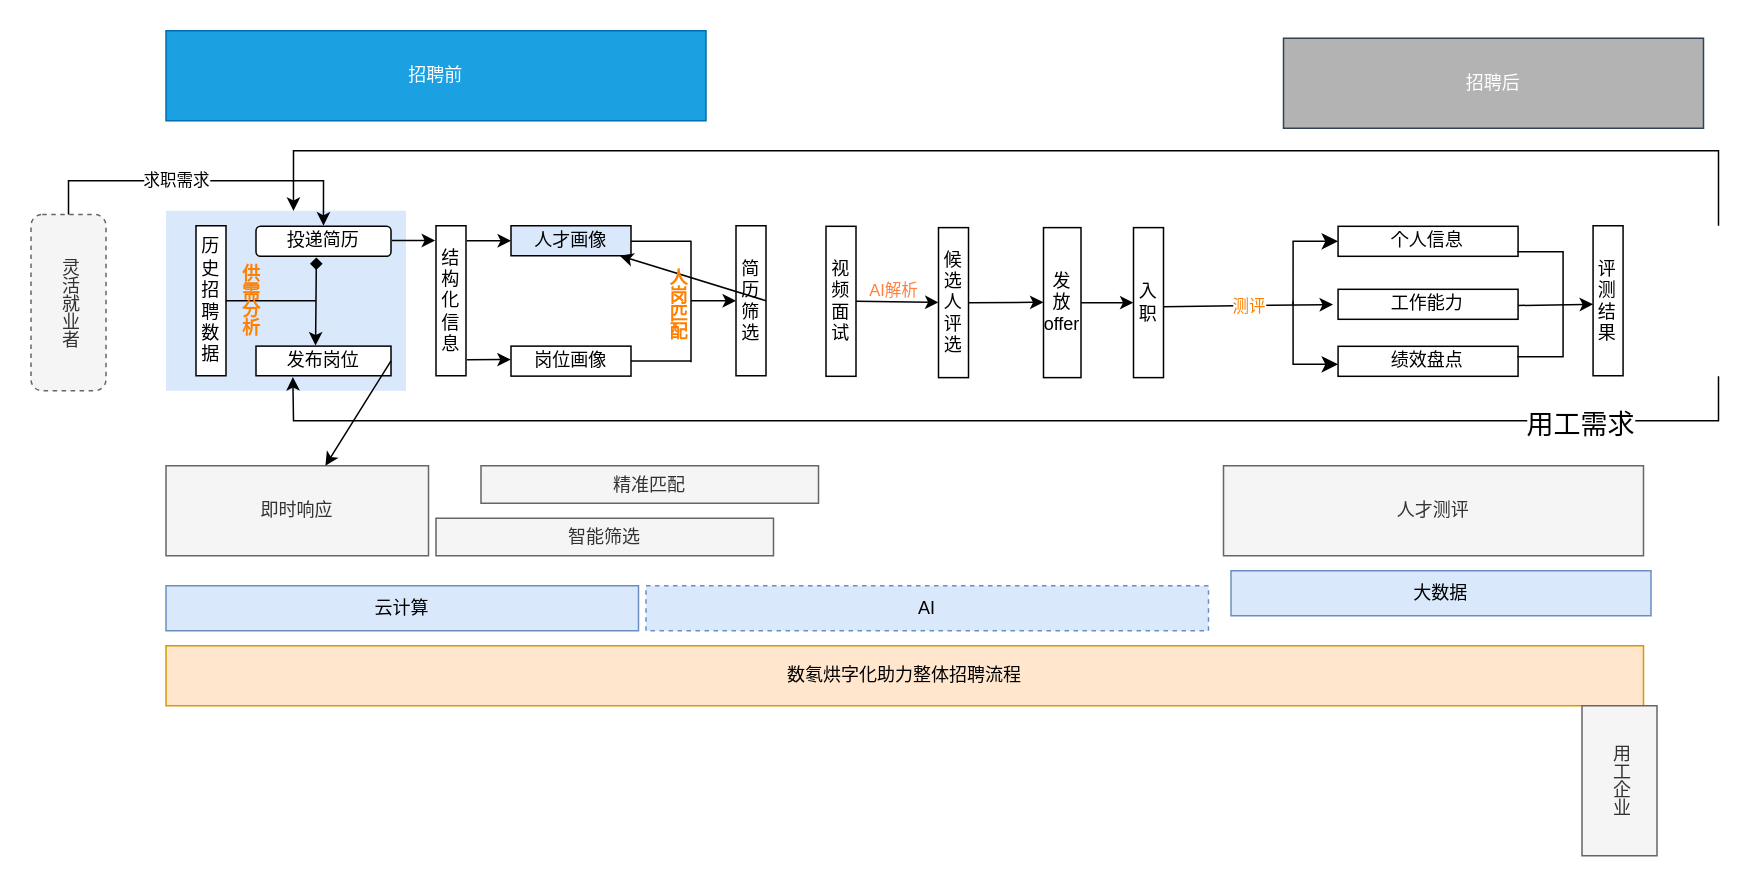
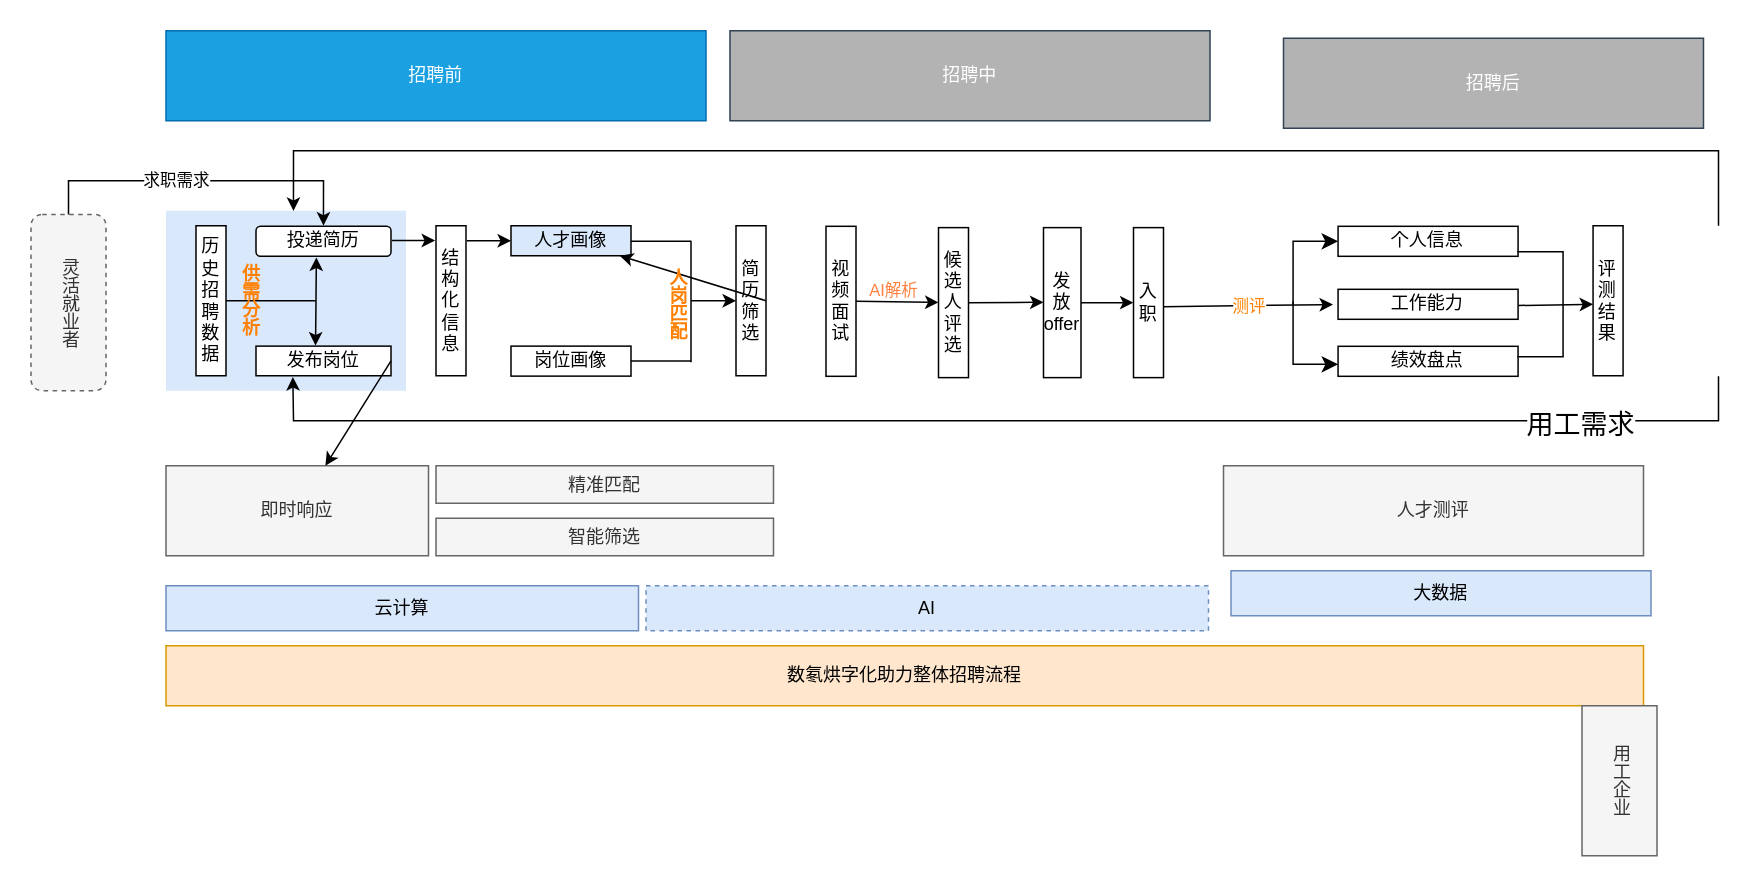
  <mxCell id="0" />
  <mxCell id="1" parent="0" />
  <mxCell id="2" value="" style="rounded=0;whiteSpace=wrap;html=1;fillColor=#dae8fc;strokeColor=none;" vertex="1" parent="1"><mxGeometry x="110" y="140" width="160" height="120" as="geometry" /></mxCell>
+ <mxCell id="3" value="招聘中" style="rounded=0;whiteSpace=wrap;html=1;fillColor=#B3B3B3;strokeColor=#314354;fontColor=#ffffff;" parent="1" vertex="1"><mxGeometry x="486" y="20" width="320" height="60" as="geometry" /></mxCell>
  <mxCell id="4" value="招聘后" style="rounded=0;whiteSpace=wrap;html=1;fillColor=#B3B3B3;strokeColor=#314354;fontColor=#ffffff;" parent="1" vertex="1"><mxGeometry x="855" y="25" width="280" height="60" as="geometry" /></mxCell>
  <mxCell id="5" value="云计算" style="rounded=0;whiteSpace=wrap;html=1;fillColor=#dae8fc;strokeColor=#6c8ebf;" parent="1" vertex="1"><mxGeometry x="110" y="390" width="315" height="30" as="geometry" /></mxCell>
  <mxCell id="6" value="AI" style="rounded=0;whiteSpace=wrap;html=1;fillColor=#dae8fc;strokeColor=#6c8ebf;dashed=1;" parent="1" vertex="1"><mxGeometry x="430" y="390" width="375" height="30" as="geometry" /></mxCell>
  <mxCell id="7" value="大数据" style="rounded=0;whiteSpace=wrap;html=1;fillColor=#dae8fc;strokeColor=#6c8ebf;" parent="1" vertex="1"><mxGeometry x="820" y="380" width="280" height="30" as="geometry" /></mxCell>
  <mxCell id="8" value="数氡烘字化助力整体招聘流程" style="rounded=0;whiteSpace=wrap;html=1;fillColor=#ffe6cc;strokeColor=#d79b00;" parent="1" vertex="1"><mxGeometry x="110" y="430" width="985" height="40" as="geometry" /></mxCell>
  <mxCell id="9" value="即时响应" style="rounded=0;whiteSpace=wrap;html=1;fillColor=#f5f5f5;fontColor=#333333;strokeColor=#666666;" parent="1" vertex="1"><mxGeometry x="110" y="310" width="175" height="60" as="geometry" /></mxCell>
- <mxCell id="10" value="精准匹配" style="rounded=0;whiteSpace=wrap;html=1;fillColor=#f5f5f5;fontColor=#333333;strokeColor=#666666;" parent="1" vertex="1"><mxGeometry x="320" y="310" width="225" height="25" as="geometry" /></mxCell>
+ <mxCell id="10" value="精准匹配" style="rounded=0;whiteSpace=wrap;html=1;fillColor=#f5f5f5;fontColor=#333333;strokeColor=#666666;" parent="1" vertex="1"><mxGeometry x="290" y="310" width="225" height="25" as="geometry" /></mxCell>
  <mxCell id="11" value="智能筛选" style="rounded=0;whiteSpace=wrap;html=1;fillColor=#f5f5f5;fontColor=#333333;strokeColor=#666666;" parent="1" vertex="1"><mxGeometry x="290" y="345" width="225" height="25" as="geometry" /></mxCell>
  <mxCell id="12" value="人才测评" style="rounded=0;whiteSpace=wrap;html=1;fillColor=#f5f5f5;fontColor=#333333;strokeColor=#666666;" parent="1" vertex="1"><mxGeometry x="815" y="310" width="280" height="60" as="geometry" /></mxCell>
  <mxCell id="13" value="结构化信息" style="rounded=0;whiteSpace=wrap;html=1;" parent="1" vertex="1"><mxGeometry x="290" y="150" width="20" height="100" as="geometry" /></mxCell>
  <mxCell id="14" value="灵活就业者" style="rounded=1;whiteSpace=wrap;html=1;dashed=1;fillColor=#f5f5f5;fontColor=#333333;strokeColor=#666666;gradientColor=none;horizontal=1;textDirection=vertical-lr;" parent="1" vertex="1"><mxGeometry x="20" y="142.5" width="50" height="117.5" as="geometry" /></mxCell>
  <mxCell id="15" value="投递简历" style="whiteSpace=wrap;html=1;rounded=1;" parent="1" vertex="1"><mxGeometry x="170" y="150.37" width="90" height="20" as="geometry" /></mxCell>
  <mxCell id="16" value="发布岗位" style="rounded=0;whiteSpace=wrap;html=1;" parent="1" vertex="1"><mxGeometry x="170" y="230.25" width="90" height="19.75" as="geometry" /></mxCell>
  <mxCell id="17" value="历史招聘数据" style="rounded=0;whiteSpace=wrap;html=1;fillColor=default;" parent="1" vertex="1"><mxGeometry x="130" y="150" width="20" height="100" as="geometry" /></mxCell>
  <mxCell id="18" value="人才画像" style="rounded=0;whiteSpace=wrap;html=1;fillColor=#dae8fc;" parent="1" vertex="1"><mxGeometry x="340" y="150" width="80" height="20" as="geometry" /></mxCell>
  <mxCell id="19" value="岗位画像" style="rounded=0;whiteSpace=wrap;html=1;" parent="1" vertex="1"><mxGeometry x="340" y="230.25" width="80" height="20" as="geometry" /></mxCell>
  <mxCell id="20" value="简历筛选" style="rounded=0;whiteSpace=wrap;html=1;" parent="1" vertex="1"><mxGeometry x="490" y="150" width="20" height="100" as="geometry" /></mxCell>
  <mxCell id="21" value="视频面试" style="rounded=0;whiteSpace=wrap;html=1;" parent="1" vertex="1"><mxGeometry x="550" y="150.37" width="20" height="100" as="geometry" /></mxCell>
  <mxCell id="22" value="发放offer" style="rounded=0;whiteSpace=wrap;html=1;" parent="1" vertex="1"><mxGeometry x="695" y="151.25" width="25" height="100" as="geometry" /></mxCell>
  <mxCell id="23" value="个人信息" style="rounded=0;whiteSpace=wrap;html=1;" parent="1" vertex="1"><mxGeometry x="891.38" y="150.37" width="120" height="20" as="geometry" /></mxCell>
  <mxCell id="24" value="工作能力" style="rounded=0;whiteSpace=wrap;html=1;" parent="1" vertex="1"><mxGeometry x="891.38" y="192.37" width="120" height="20" as="geometry" /></mxCell>
  <mxCell id="25" value="绩效盘点" style="rounded=0;whiteSpace=wrap;html=1;" parent="1" vertex="1"><mxGeometry x="891.38" y="230.37" width="120" height="20" as="geometry" /></mxCell>
  <mxCell id="26" value="评测结果" style="rounded=0;whiteSpace=wrap;html=1;" parent="1" vertex="1"><mxGeometry x="1061.38" y="150" width="20" height="100" as="geometry" /></mxCell>
  <mxCell id="27" value="" style="endArrow=none;html=1;rounded=0;exitX=1;exitY=0.5;exitDx=0;exitDy=0;" edge="1" parent="1" source="17"><mxGeometry width="50" height="50" relative="1" as="geometry"><mxPoint x="130" y="240" as="sourcePoint" /><mxPoint x="210" y="200" as="targetPoint" /></mxGeometry></mxCell>
- <mxCell id="28" value="" style="endArrow=diamond;startArrow=classic;html=1;rounded=0;entryX=0.447;entryY=1.037;entryDx=0;entryDy=0;entryPerimeter=0;exitX=0.441;exitY=-0.019;exitDx=0;exitDy=0;exitPerimeter=0;" edge="1" parent="1" source="16" target="15"><mxGeometry width="50" height="50" relative="1" as="geometry"><mxPoint x="215" y="227.281" as="sourcePoint" /><mxPoint x="215.18" y="170.37" as="targetPoint" /><Array as="points"><mxPoint x="210" y="200" /></Array></mxGeometry></mxCell>
+ <mxCell id="28" value="" style="endArrow=classic;startArrow=classic;html=1;rounded=0;entryX=0.447;entryY=1.037;entryDx=0;entryDy=0;entryPerimeter=0;exitX=0.441;exitY=-0.019;exitDx=0;exitDy=0;exitPerimeter=0;" edge="1" parent="1" source="16" target="15"><mxGeometry width="50" height="50" relative="1" as="geometry"><mxPoint x="215" y="227.281" as="sourcePoint" /><mxPoint x="215.18" y="170.37" as="targetPoint" /><Array as="points"><mxPoint x="210" y="200" /></Array></mxGeometry></mxCell>
  <mxCell id="29" value="" style="endArrow=classic;html=1;rounded=0;entryX=-0.03;entryY=0.099;entryDx=0;entryDy=0;entryPerimeter=0;exitX=1.007;exitY=0.47;exitDx=0;exitDy=0;exitPerimeter=0;" edge="1" parent="1" source="15" target="13"><mxGeometry width="50" height="50" relative="1" as="geometry"><mxPoint x="263" y="158" as="sourcePoint" /><mxPoint x="290" y="200" as="targetPoint" /></mxGeometry></mxCell>
  <mxCell id="30" value="" style="endArrow=classic;html=1;rounded=0;exitX=1;exitY=0.5;exitDx=0;exitDy=0;" edge="1" parent="1" source="16" target="9"><mxGeometry width="50" height="50" relative="1" as="geometry"><mxPoint x="260" y="250" as="sourcePoint" /><mxPoint x="310" y="200" as="targetPoint" /></mxGeometry></mxCell>
  <mxCell id="31" value="" style="endArrow=classic;html=1;rounded=0;entryX=0;entryY=0.5;entryDx=0;entryDy=0;exitX=1.024;exitY=0.1;exitDx=0;exitDy=0;exitPerimeter=0;" edge="1" parent="1" source="13" target="18"><mxGeometry width="50" height="50" relative="1" as="geometry"><mxPoint x="310" y="260" as="sourcePoint" /><mxPoint x="350" y="210" as="targetPoint" /></mxGeometry></mxCell>
- <mxCell id="32" value="" style="endArrow=classic;html=1;rounded=0;exitX=1.03;exitY=0.893;exitDx=0;exitDy=0;exitPerimeter=0;entryX=-0.002;entryY=0.448;entryDx=0;entryDy=0;entryPerimeter=0;" edge="1" parent="1" source="13" target="19"><mxGeometry width="50" height="50" relative="1" as="geometry"><mxPoint x="300" y="230" as="sourcePoint" /><mxPoint x="350" y="180" as="targetPoint" /></mxGeometry></mxCell>
  <mxCell id="33" value="" style="endArrow=none;html=1;rounded=0;" edge="1" parent="1"><mxGeometry width="50" height="50" relative="1" as="geometry"><mxPoint x="420" y="160.34" as="sourcePoint" /><mxPoint x="460" y="160.34" as="targetPoint" /></mxGeometry></mxCell>
  <mxCell id="34" value="" style="endArrow=none;html=1;rounded=0;" edge="1" parent="1"><mxGeometry width="50" height="50" relative="1" as="geometry"><mxPoint x="420" y="240.23" as="sourcePoint" /><mxPoint x="460" y="240.23" as="targetPoint" /></mxGeometry></mxCell>
  <mxCell id="35" value="" style="endArrow=none;html=1;rounded=0;" edge="1" parent="1"><mxGeometry width="50" height="50" relative="1" as="geometry"><mxPoint x="460" y="241" as="sourcePoint" /><mxPoint x="460" y="160" as="targetPoint" /></mxGeometry></mxCell>
  <mxCell id="36" value="" style="endArrow=classic;html=1;rounded=0;entryX=0;entryY=0.5;entryDx=0;entryDy=0;" edge="1" parent="1" target="20"><mxGeometry width="50" height="50" relative="1" as="geometry"><mxPoint x="460" y="200" as="sourcePoint" /><mxPoint x="510" y="152.5" as="targetPoint" /></mxGeometry></mxCell>
  <mxCell id="37" value="" style="endArrow=classic;html=1;rounded=0;exitX=1;exitY=0.5;exitDx=0;exitDy=0;" edge="1" parent="1" source="20" target="18"><mxGeometry width="50" height="50" relative="1" as="geometry"><mxPoint x="480" y="252.5" as="sourcePoint" /><mxPoint x="530" y="202.5" as="targetPoint" /></mxGeometry></mxCell>
  <mxCell id="38" value="" style="endArrow=classic;html=1;rounded=0;entryX=-0.028;entryY=0.507;entryDx=0;entryDy=0;entryPerimeter=0;exitX=0.98;exitY=0.528;exitDx=0;exitDy=0;exitPerimeter=0;" edge="1" parent="1" source="49" target="24"><mxGeometry relative="1" as="geometry"><mxPoint x="800" y="201.76" as="sourcePoint" /><mxPoint x="900" y="201.76" as="targetPoint" /></mxGeometry></mxCell>
  <mxCell id="39" value="测评" style="edgeLabel;resizable=0;html=1;;align=center;verticalAlign=middle;fontColor=#ff8000;" connectable="0" vertex="1" parent="38"><mxGeometry relative="1" as="geometry" /></mxCell>
  <mxCell id="40" value="" style="edgeStyle=segmentEdgeStyle;endArrow=classic;html=1;curved=0;rounded=0;endSize=8;startSize=8;entryX=0;entryY=0.5;entryDx=0;entryDy=0;" edge="1" parent="1"><mxGeometry width="50" height="50" relative="1" as="geometry"><mxPoint x="861.38" y="200.37" as="sourcePoint" /><mxPoint x="891.38" y="242.362" as="targetPoint" /><Array as="points"><mxPoint x="861.38" y="242.362" /></Array></mxGeometry></mxCell>
  <mxCell id="41" value="" style="shape=partialRectangle;whiteSpace=wrap;html=1;bottom=1;right=1;left=1;top=0;fillColor=none;routingCenterX=-0.5;direction=north;" vertex="1" parent="1"><mxGeometry x="1011.38" y="167.37" width="30" height="70" as="geometry" /></mxCell>
  <mxCell id="42" value="" style="endArrow=classic;html=1;rounded=0;exitX=0.549;exitY=0.06;exitDx=0;exitDy=0;exitPerimeter=0;" edge="1" parent="1"><mxGeometry width="50" height="50" relative="1" as="geometry"><mxPoint x="1011.38" y="203.15" as="sourcePoint" /><mxPoint x="1061.38" y="202.37" as="targetPoint" /></mxGeometry></mxCell>
  <mxCell id="43" value="用工企业" style="rounded=0;whiteSpace=wrap;html=1;horizontal=1;textDirection=vertical-lr;fillColor=#f5f5f5;fontColor=#333333;strokeColor=#666666;" vertex="1" parent="1"><mxGeometry x="1054" y="470" width="50" height="100" as="geometry" /></mxCell>
  <mxCell id="44" value="" style="endArrow=classic;html=1;rounded=0;exitX=1;exitY=0.5;exitDx=0;exitDy=0;" edge="1" parent="1" source="47"><mxGeometry relative="1" as="geometry"><mxPoint x="660" y="200.91" as="sourcePoint" /><mxPoint x="695" y="201" as="targetPoint" /></mxGeometry></mxCell>
  <mxCell id="45" value="" style="endArrow=classic;html=1;rounded=0;exitX=1;exitY=0.5;exitDx=0;exitDy=0;" edge="1" parent="1" source="21" target="47"><mxGeometry relative="1" as="geometry"><mxPoint x="570" y="200" as="sourcePoint" /><mxPoint x="660" y="201.83" as="targetPoint" /></mxGeometry></mxCell>
  <mxCell id="46" value="AI解析" style="edgeLabel;resizable=0;html=1;;align=center;verticalAlign=middle;rotation=0;container=0;comic=0;fontColor=#ff8040;" connectable="0" vertex="1" parent="45"><mxGeometry relative="1" as="geometry"><mxPoint x="-3" y="-8" as="offset" /></mxGeometry></mxCell>
  <mxCell id="47" value="候选人评选" style="rounded=0;whiteSpace=wrap;html=1;" parent="1" vertex="1"><mxGeometry x="625" y="151.25" width="20" height="100" as="geometry" /></mxCell>
  <mxCell id="48" value="" style="endArrow=classic;html=1;rounded=0;entryX=0;entryY=0.5;entryDx=0;entryDy=0;exitX=1;exitY=0.5;exitDx=0;exitDy=0;" edge="1" parent="1" source="22" target="49"><mxGeometry relative="1" as="geometry"><mxPoint x="735" y="200" as="sourcePoint" /><mxPoint x="840" y="202.85" as="targetPoint" /></mxGeometry></mxCell>
  <mxCell id="49" value="入职" style="rounded=0;whiteSpace=wrap;html=1;" parent="1" vertex="1"><mxGeometry x="755" y="151.25" width="20" height="100" as="geometry" /></mxCell>
  <mxCell id="50" value="" style="edgeStyle=segmentEdgeStyle;endArrow=classic;html=1;curved=0;rounded=0;endSize=8;startSize=8;entryX=0;entryY=0.5;entryDx=0;entryDy=0;" edge="1" parent="1"><mxGeometry width="50" height="50" relative="1" as="geometry"><mxPoint x="861.38" y="202.373" as="sourcePoint" /><mxPoint x="891.38" y="160.382" as="targetPoint" /><Array as="points"><mxPoint x="861.38" y="160.382" /></Array></mxGeometry></mxCell>
  <mxCell id="51" value="" style="endArrow=classic;html=1;rounded=0;entryX=0.531;entryY=0.001;entryDx=0;entryDy=0;entryPerimeter=0;" edge="1" parent="1" target="2"><mxGeometry width="50" height="50" relative="1" as="geometry"><mxPoint x="1145" y="150" as="sourcePoint" /><mxPoint x="125" y="100" as="targetPoint" /><Array as="points"><mxPoint x="1145" y="100" /><mxPoint x="325" y="100" /><mxPoint x="195" y="100" /></Array></mxGeometry></mxCell>
  <mxCell id="52" value="" style="endArrow=classic;html=1;rounded=0;entryX=0.656;entryY=0.083;entryDx=0;entryDy=0;entryPerimeter=0;" edge="1" parent="1" target="2"><mxGeometry width="50" height="50" relative="1" as="geometry"><mxPoint x="45" y="142.5" as="sourcePoint" /><mxPoint x="225" y="120" as="targetPoint" /><Array as="points"><mxPoint x="45" y="120" /><mxPoint x="215" y="120" /></Array></mxGeometry></mxCell>
  <mxCell id="53" value="求职需求" style="edgeLabel;html=1;align=center;verticalAlign=middle;resizable=0;points=[];" vertex="1" connectable="0" parent="52"><mxGeometry x="-0.159" y="1" relative="1" as="geometry"><mxPoint as="offset" /></mxGeometry></mxCell>
  <mxCell id="54" value="供需分析" style="text;html=1;align=center;verticalAlign=middle;resizable=0;points=[];autosize=1;strokeColor=none;fillColor=none;textDirection=vertical-lr;fontColor=#ff8000;horizontal=1;fontSize=12;fontStyle=1" vertex="1" parent="1"><mxGeometry x="130" y="197" width="70" height="30" as="geometry" /></mxCell>
  <mxCell id="55" value="" style="endArrow=classic;html=1;rounded=0;entryX=0.273;entryY=1.042;entryDx=0;entryDy=0;entryPerimeter=0;" edge="1" parent="1" target="16"><mxGeometry width="50" height="50" relative="1" as="geometry"><mxPoint x="1145" y="250.37" as="sourcePoint" /><mxPoint x="195" y="260.37" as="targetPoint" /><Array as="points"><mxPoint x="1145" y="280" /><mxPoint x="195" y="280" /></Array></mxGeometry></mxCell>
  <mxCell id="56" value="用工需求" style="edgeLabel;html=1;align=center;verticalAlign=middle;resizable=0;points=[];fontSize=18;" vertex="1" connectable="0" parent="55"><mxGeometry x="-0.832" y="2" relative="1" as="geometry"><mxPoint x="-37" as="offset" /></mxGeometry></mxCell>
  <mxCell id="57" value="人岗匹配" style="text;html=1;align=center;verticalAlign=middle;resizable=0;points=[];autosize=1;strokeColor=none;fillColor=none;textDirection=vertical-lr;fontColor=#ff8000;horizontal=1;fontSize=12;fontStyle=1" vertex="1" parent="1"><mxGeometry x="415" y="200.37" width="70" height="30" as="geometry" /></mxCell>
  <mxCell id="58" value="招聘前" style="rounded=0;whiteSpace=wrap;html=1;fillColor=#1ba1e2;strokeColor=#006EAF;fontColor=#ffffff;" vertex="1" parent="1"><mxGeometry x="110" y="20" width="360" height="60" as="geometry" /></mxCell>
